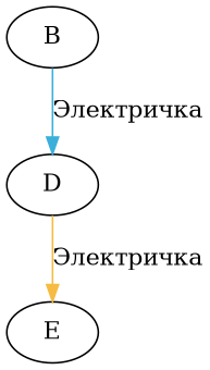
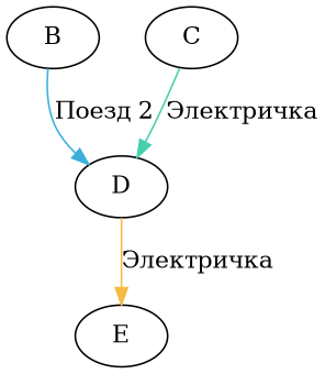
  digraph {
    rankdir=TB
    B
    D
+   C
    E
-   B -> D [color="#3bafda" label="Электричка"]
+   B -> D [color="#3bafda" label="Поезд 2"]
    D -> E [color="#f6bb42" label="Электричка"]
+   C -> D [color="#48cfad" label="Электричка"]
  }
